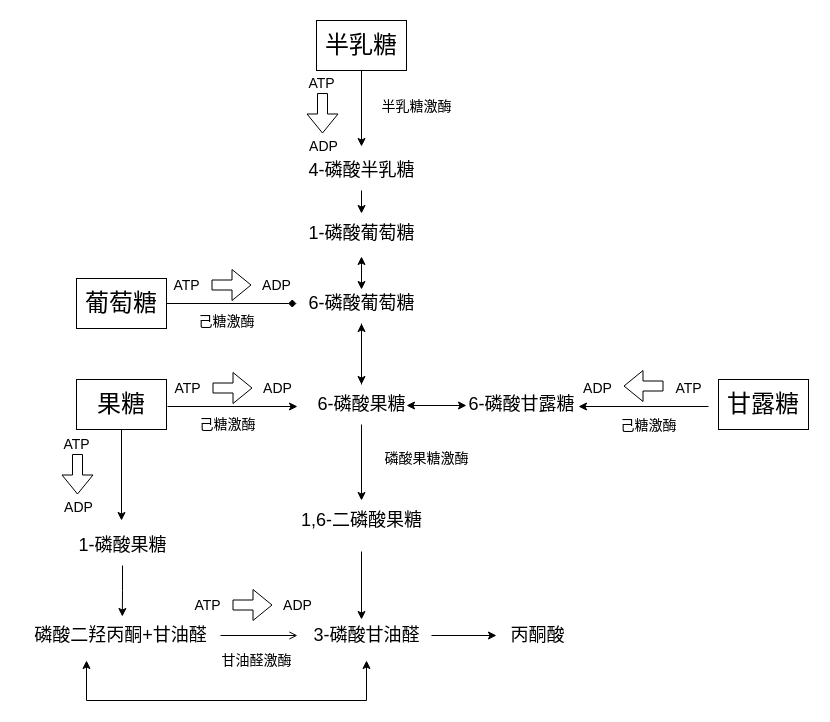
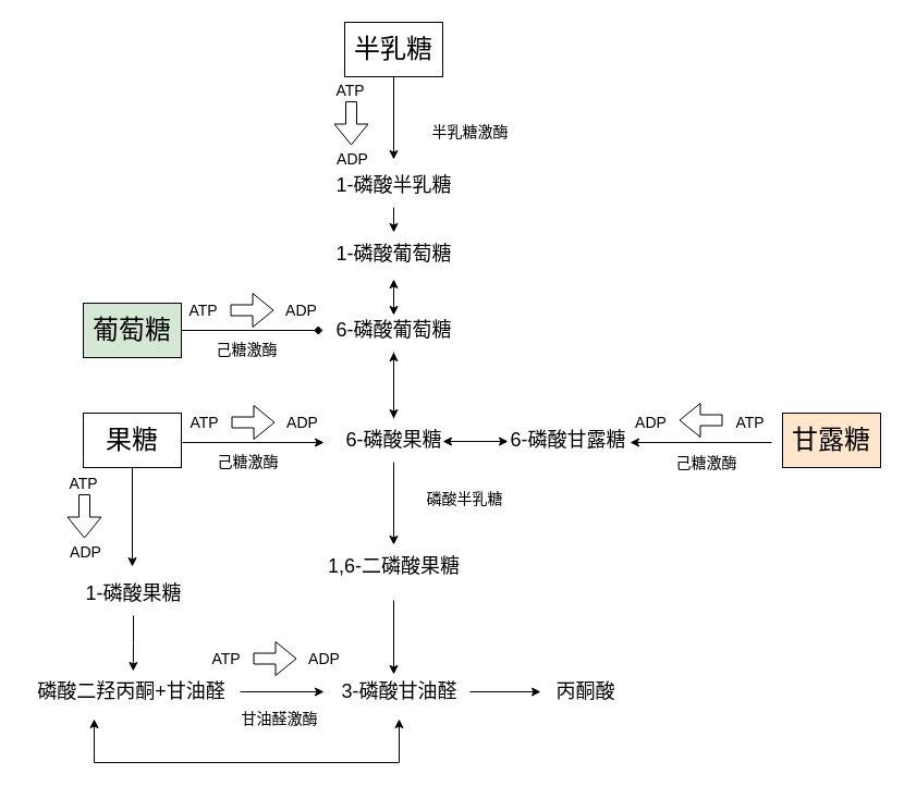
  <mxCell id="0" />
  <mxCell id="1" parent="0" />
  <mxCell id="2" style="edgeStyle=orthogonalEdgeStyle;rounded=0;orthogonalLoop=1;jettySize=auto;html=1;exitX=1;exitY=0.5;exitDx=0;exitDy=0;endArrow=diamond;" edge="1" parent="1" source="3" target="7"><mxGeometry relative="1" as="geometry"><mxPoint x="236" y="303" as="targetPoint" /></mxGeometry></mxCell>
- <mxCell id="3" value="&lt;font style=&quot;font-size: 24px;&quot;&gt;葡萄糖&lt;/font&gt;" style="rounded=0;whiteSpace=wrap;html=1;" vertex="1" parent="1"><mxGeometry x="76" y="278" width="90" height="50" as="geometry" /></mxCell>
+ <mxCell id="3" value="&lt;font style=&quot;font-size: 24px;&quot;&gt;葡萄糖&lt;/font&gt;" style="rounded=0;whiteSpace=wrap;html=1;fillColor=#d5e8d4;" vertex="1" parent="1"><mxGeometry x="76" y="278" width="90" height="50" as="geometry" /></mxCell>
  <mxCell id="4" style="edgeStyle=orthogonalEdgeStyle;rounded=0;orthogonalLoop=1;jettySize=auto;html=1;entryX=0.491;entryY=-0.125;entryDx=0;entryDy=0;entryPerimeter=0;" edge="1" parent="1" source="5" target="37"><mxGeometry relative="1" as="geometry"><mxPoint x="121" y="488" as="targetPoint" /></mxGeometry></mxCell>
  <mxCell id="5" value="&lt;font style=&quot;font-size: 24px;&quot;&gt;果糖&lt;/font&gt;" style="rounded=0;whiteSpace=wrap;html=1;" vertex="1" parent="1"><mxGeometry x="76" y="379" width="90" height="50" as="geometry" /></mxCell>
  <mxCell id="6" style="edgeStyle=orthogonalEdgeStyle;rounded=0;orthogonalLoop=1;jettySize=auto;html=1;" edge="1" parent="1" source="7" target="19"><mxGeometry relative="1" as="geometry" /></mxCell>
  <mxCell id="7" value="&lt;font style=&quot;font-size: 18px;&quot;&gt;6-磷酸葡萄糖&lt;/font&gt;" style="text;html=1;align=center;verticalAlign=middle;resizable=0;points=[];autosize=1;strokeColor=none;fillColor=none;" vertex="1" parent="1"><mxGeometry x="296" y="283" width="130" height="40" as="geometry" /></mxCell>
  <mxCell id="8" value="&lt;font style=&quot;font-size: 14px;&quot;&gt;ATP&lt;/font&gt;" style="text;html=1;align=center;verticalAlign=middle;resizable=0;points=[];autosize=1;strokeColor=none;fillColor=none;" vertex="1" parent="1"><mxGeometry x="161" y="270" width="50" height="30" as="geometry" /></mxCell>
  <mxCell id="9" value="" style="shape=flexArrow;endArrow=classic;html=1;rounded=0;" edge="1" parent="1"><mxGeometry width="50" height="50" relative="1" as="geometry"><mxPoint x="211" y="284.5" as="sourcePoint" /><mxPoint x="251" y="284.5" as="targetPoint" /></mxGeometry></mxCell>
  <mxCell id="10" value="&lt;font style=&quot;font-size: 14px;&quot;&gt;ADP&lt;/font&gt;" style="text;html=1;align=center;verticalAlign=middle;resizable=0;points=[];autosize=1;strokeColor=none;fillColor=none;" vertex="1" parent="1"><mxGeometry x="251" y="270" width="50" height="30" as="geometry" /></mxCell>
  <mxCell id="11" value="&lt;font style=&quot;font-size: 14px;&quot;&gt;己糖激酶&lt;/font&gt;" style="text;html=1;align=center;verticalAlign=middle;resizable=0;points=[];autosize=1;strokeColor=none;fillColor=none;" vertex="1" parent="1"><mxGeometry x="186" y="306" width="80" height="30" as="geometry" /></mxCell>
  <mxCell id="12" style="edgeStyle=orthogonalEdgeStyle;rounded=0;orthogonalLoop=1;jettySize=auto;html=1;exitX=1;exitY=0.5;exitDx=0;exitDy=0;" edge="1" parent="1"><mxGeometry relative="1" as="geometry"><mxPoint x="297" y="406" as="targetPoint" /><mxPoint x="167" y="406" as="sourcePoint" /></mxGeometry></mxCell>
  <mxCell id="13" value="&lt;font style=&quot;font-size: 14px;&quot;&gt;ATP&lt;/font&gt;" style="text;html=1;align=center;verticalAlign=middle;resizable=0;points=[];autosize=1;strokeColor=none;fillColor=none;" vertex="1" parent="1"><mxGeometry x="162" y="373" width="50" height="30" as="geometry" /></mxCell>
  <mxCell id="14" value="" style="shape=flexArrow;endArrow=classic;html=1;rounded=0;" edge="1" parent="1"><mxGeometry width="50" height="50" relative="1" as="geometry"><mxPoint x="212" y="387.5" as="sourcePoint" /><mxPoint x="252" y="387.5" as="targetPoint" /></mxGeometry></mxCell>
  <mxCell id="15" value="&lt;font style=&quot;font-size: 14px;&quot;&gt;ADP&lt;/font&gt;" style="text;html=1;align=center;verticalAlign=middle;resizable=0;points=[];autosize=1;strokeColor=none;fillColor=none;" vertex="1" parent="1"><mxGeometry x="252" y="373" width="50" height="30" as="geometry" /></mxCell>
  <mxCell id="16" value="&lt;font style=&quot;font-size: 14px;&quot;&gt;己糖激酶&lt;/font&gt;" style="text;html=1;align=center;verticalAlign=middle;resizable=0;points=[];autosize=1;strokeColor=none;fillColor=none;" vertex="1" parent="1"><mxGeometry x="187" y="409" width="80" height="30" as="geometry" /></mxCell>
  <mxCell id="17" style="edgeStyle=orthogonalEdgeStyle;rounded=0;orthogonalLoop=1;jettySize=auto;html=1;" edge="1" parent="1" source="19" target="7"><mxGeometry relative="1" as="geometry" /></mxCell>
  <mxCell id="18" style="edgeStyle=orthogonalEdgeStyle;rounded=0;orthogonalLoop=1;jettySize=auto;html=1;entryX=0.5;entryY=0;entryDx=0;entryDy=0;entryPerimeter=0;" edge="1" parent="1" source="19" target="41"><mxGeometry relative="1" as="geometry"><mxPoint x="361" y="478" as="targetPoint" /></mxGeometry></mxCell>
  <mxCell id="19" value="&lt;font style=&quot;font-size: 18px;&quot;&gt;6-磷酸果糖&lt;/font&gt;" style="text;html=1;align=center;verticalAlign=middle;resizable=0;points=[];autosize=1;strokeColor=none;fillColor=none;" vertex="1" parent="1"><mxGeometry x="306" y="384" width="110" height="40" as="geometry" /></mxCell>
- <mxCell id="20" value="&lt;font style=&quot;font-size: 24px;&quot;&gt;甘露糖&lt;/font&gt;" style="rounded=0;whiteSpace=wrap;html=1;" vertex="1" parent="1"><mxGeometry x="718" y="379" width="90" height="50" as="geometry" /></mxCell>
+ <mxCell id="20" value="&lt;font style=&quot;font-size: 24px;&quot;&gt;甘露糖&lt;/font&gt;" style="rounded=0;whiteSpace=wrap;html=1;fillColor=#ffe6cc;" vertex="1" parent="1"><mxGeometry x="718" y="379" width="90" height="50" as="geometry" /></mxCell>
  <mxCell id="21" style="edgeStyle=orthogonalEdgeStyle;rounded=0;orthogonalLoop=1;jettySize=auto;html=1;exitX=1;exitY=0.5;exitDx=0;exitDy=0;" edge="1" parent="1"><mxGeometry relative="1" as="geometry"><mxPoint x="578" y="406" as="targetPoint" /><mxPoint x="708" y="406" as="sourcePoint" /></mxGeometry></mxCell>
  <mxCell id="22" value="&lt;font style=&quot;font-size: 14px;&quot;&gt;ATP&lt;/font&gt;" style="text;html=1;align=center;verticalAlign=middle;resizable=0;points=[];autosize=1;strokeColor=none;fillColor=none;" vertex="1" parent="1"><mxGeometry x="663" y="373" width="50" height="30" as="geometry" /></mxCell>
  <mxCell id="23" value="" style="shape=flexArrow;endArrow=classic;html=1;rounded=0;" edge="1" parent="1"><mxGeometry width="50" height="50" relative="1" as="geometry"><mxPoint x="663" y="385.5" as="sourcePoint" /><mxPoint x="623" y="385.5" as="targetPoint" /></mxGeometry></mxCell>
  <mxCell id="24" value="&lt;font style=&quot;font-size: 14px;&quot;&gt;ADP&lt;/font&gt;" style="text;html=1;align=center;verticalAlign=middle;resizable=0;points=[];autosize=1;strokeColor=none;fillColor=none;" vertex="1" parent="1"><mxGeometry x="572" y="373" width="50" height="30" as="geometry" /></mxCell>
  <mxCell id="25" value="&lt;font style=&quot;font-size: 14px;&quot;&gt;己糖激酶&lt;/font&gt;" style="text;html=1;align=center;verticalAlign=middle;resizable=0;points=[];autosize=1;strokeColor=none;fillColor=none;" vertex="1" parent="1"><mxGeometry x="608" y="410" width="80" height="30" as="geometry" /></mxCell>
  <mxCell id="26" style="edgeStyle=orthogonalEdgeStyle;rounded=0;orthogonalLoop=1;jettySize=auto;html=1;exitX=0.5;exitY=1;exitDx=0;exitDy=0;entryX=0.5;entryY=-0.1;entryDx=0;entryDy=0;entryPerimeter=0;" edge="1" parent="1" source="27" target="29"><mxGeometry relative="1" as="geometry"><mxPoint x="361" y="130" as="targetPoint" /></mxGeometry></mxCell>
  <mxCell id="27" value="&lt;font style=&quot;font-size: 24px;&quot;&gt;半乳糖&lt;/font&gt;" style="rounded=0;whiteSpace=wrap;html=1;" vertex="1" parent="1"><mxGeometry x="316" y="20" width="90" height="50" as="geometry" /></mxCell>
  <mxCell id="28" value="" style="edgeStyle=orthogonalEdgeStyle;rounded=0;orthogonalLoop=1;jettySize=auto;html=1;" edge="1" parent="1" source="29" target="34"><mxGeometry relative="1" as="geometry" /></mxCell>
- <mxCell id="29" value="&lt;font style=&quot;font-size: 18px;&quot;&gt;4-磷酸半乳糖&lt;/font&gt;" style="text;html=1;align=center;verticalAlign=middle;resizable=0;points=[];autosize=1;strokeColor=none;fillColor=none;" vertex="1" parent="1"><mxGeometry x="296" y="150" width="130" height="40" as="geometry" /></mxCell>
- <mxCell id="30" value="&lt;font style=&quot;font-size: 14px;&quot;&gt;半乳糖激酶&lt;/font&gt;" style="text;html=1;align=center;verticalAlign=middle;resizable=0;points=[];autosize=1;strokeColor=none;fillColor=none;" vertex="1" parent="1"><mxGeometry x="371" y="91" width="90" height="30" as="geometry" /></mxCell>
+ <mxCell id="29" value="&lt;font style=&quot;font-size: 18px;&quot;&gt;1-磷酸半乳糖&lt;/font&gt;" style="text;html=1;align=center;verticalAlign=middle;resizable=0;points=[];autosize=1;strokeColor=none;fillColor=none;" vertex="1" parent="1"><mxGeometry x="296" y="150" width="130" height="40" as="geometry" /></mxCell>
+ <mxCell id="30" value="&lt;font style=&quot;font-size: 14px;&quot;&gt;半乳糖激酶&lt;/font&gt;" style="text;html=1;align=center;verticalAlign=middle;resizable=0;points=[];autosize=1;strokeColor=none;fillColor=none;" vertex="1" parent="1"><mxGeometry x="386" y="106" width="90" height="30" as="geometry" /></mxCell>
  <mxCell id="31" value="&lt;font style=&quot;font-size: 14px;&quot;&gt;ATP&lt;/font&gt;" style="text;html=1;align=center;verticalAlign=middle;resizable=0;points=[];autosize=1;strokeColor=none;fillColor=none;" vertex="1" parent="1"><mxGeometry x="51" y="429" width="50" height="30" as="geometry" /></mxCell>
  <mxCell id="32" value="" style="shape=flexArrow;endArrow=classic;html=1;rounded=0;" edge="1" parent="1"><mxGeometry width="50" height="50" relative="1" as="geometry"><mxPoint x="77" y="453.5" as="sourcePoint" /><mxPoint x="77" y="494" as="targetPoint" /></mxGeometry></mxCell>
  <mxCell id="33" value="&lt;font style=&quot;font-size: 14px;&quot;&gt;ADP&lt;/font&gt;" style="text;html=1;align=center;verticalAlign=middle;resizable=0;points=[];autosize=1;strokeColor=none;fillColor=none;" vertex="1" parent="1"><mxGeometry x="53" y="492" width="50" height="30" as="geometry" /></mxCell>
  <mxCell id="34" value="&lt;font style=&quot;font-size: 18px;&quot;&gt;1-磷酸葡萄糖&lt;/font&gt;" style="text;html=1;align=center;verticalAlign=middle;resizable=0;points=[];autosize=1;strokeColor=none;fillColor=none;" vertex="1" parent="1"><mxGeometry x="296" y="213" width="130" height="40" as="geometry" /></mxCell>
  <mxCell id="35" value="&lt;font style=&quot;font-size: 18px;&quot;&gt;6-磷酸甘露糖&lt;/font&gt;" style="text;html=1;align=center;verticalAlign=middle;resizable=0;points=[];autosize=1;strokeColor=none;fillColor=none;" vertex="1" parent="1"><mxGeometry x="456" y="384" width="130" height="40" as="geometry" /></mxCell>
  <mxCell id="36" value="" style="endArrow=classic;startArrow=classic;html=1;rounded=0;" edge="1" parent="1"><mxGeometry width="50" height="50" relative="1" as="geometry"><mxPoint x="406" y="405" as="sourcePoint" /><mxPoint x="466" y="405" as="targetPoint" /></mxGeometry></mxCell>
  <mxCell id="37" value="&lt;font style=&quot;font-size: 18px;&quot;&gt;1-磷酸果糖&lt;/font&gt;" style="text;html=1;align=center;verticalAlign=middle;resizable=0;points=[];autosize=1;strokeColor=none;fillColor=none;" vertex="1" parent="1"><mxGeometry x="67" y="525" width="110" height="40" as="geometry" /></mxCell>
  <mxCell id="38" value="&lt;span style=&quot;font-size: 18px;&quot;&gt;磷酸二羟丙酮+甘油醛&lt;/span&gt;" style="text;html=1;align=center;verticalAlign=middle;resizable=0;points=[];autosize=1;strokeColor=none;fillColor=none;" vertex="1" parent="1"><mxGeometry x="20" y="615" width="200" height="40" as="geometry" /></mxCell>
  <mxCell id="39" style="edgeStyle=orthogonalEdgeStyle;rounded=0;orthogonalLoop=1;jettySize=auto;html=1;entryX=0.509;entryY=0.025;entryDx=0;entryDy=0;entryPerimeter=0;" edge="1" parent="1" source="37" target="38"><mxGeometry relative="1" as="geometry" /></mxCell>
  <mxCell id="40" style="edgeStyle=orthogonalEdgeStyle;rounded=0;orthogonalLoop=1;jettySize=auto;html=1;" edge="1" parent="1"><mxGeometry relative="1" as="geometry"><mxPoint x="361" y="619" as="targetPoint" /><mxPoint x="361" y="551" as="sourcePoint" /></mxGeometry></mxCell>
  <mxCell id="41" value="&lt;font style=&quot;font-size: 18px;&quot;&gt;1,6-二磷酸果糖&lt;/font&gt;" style="text;html=1;align=center;verticalAlign=middle;resizable=0;points=[];autosize=1;strokeColor=none;fillColor=none;" vertex="1" parent="1"><mxGeometry x="291" y="500" width="140" height="40" as="geometry" /></mxCell>
  <mxCell id="42" style="edgeStyle=orthogonalEdgeStyle;rounded=0;orthogonalLoop=1;jettySize=auto;html=1;" edge="1" parent="1" source="43"><mxGeometry relative="1" as="geometry"><mxPoint x="496" y="635" as="targetPoint" /></mxGeometry></mxCell>
  <mxCell id="43" value="&lt;font style=&quot;font-size: 18px;&quot;&gt;3-磷酸甘油醛&lt;/font&gt;" style="text;html=1;align=center;verticalAlign=middle;resizable=0;points=[];autosize=1;strokeColor=none;fillColor=none;" vertex="1" parent="1"><mxGeometry x="301" y="615" width="130" height="40" as="geometry" /></mxCell>
- <mxCell id="44" style="edgeStyle=orthogonalEdgeStyle;rounded=0;orthogonalLoop=1;jettySize=auto;html=1;entryX=-0.031;entryY=0.5;entryDx=0;entryDy=0;entryPerimeter=0;endArrow=open;" edge="1" parent="1" source="38" target="43"><mxGeometry relative="1" as="geometry" /></mxCell>
+ <mxCell id="44" style="edgeStyle=orthogonalEdgeStyle;rounded=0;orthogonalLoop=1;jettySize=auto;html=1;entryX=-0.031;entryY=0.5;entryDx=0;entryDy=0;entryPerimeter=0;" edge="1" parent="1" source="38" target="43"><mxGeometry relative="1" as="geometry" /></mxCell>
  <mxCell id="45" value="&lt;font style=&quot;font-size: 14px;&quot;&gt;ATP&lt;/font&gt;" style="text;html=1;align=center;verticalAlign=middle;resizable=0;points=[];autosize=1;strokeColor=none;fillColor=none;" vertex="1" parent="1"><mxGeometry x="182" y="590" width="50" height="30" as="geometry" /></mxCell>
  <mxCell id="46" value="" style="shape=flexArrow;endArrow=classic;html=1;rounded=0;" edge="1" parent="1"><mxGeometry width="50" height="50" relative="1" as="geometry"><mxPoint x="232" y="604.5" as="sourcePoint" /><mxPoint x="272" y="604.5" as="targetPoint" /></mxGeometry></mxCell>
  <mxCell id="47" value="&lt;font style=&quot;font-size: 14px;&quot;&gt;ADP&lt;/font&gt;" style="text;html=1;align=center;verticalAlign=middle;resizable=0;points=[];autosize=1;strokeColor=none;fillColor=none;" vertex="1" parent="1"><mxGeometry x="272" y="590" width="50" height="30" as="geometry" /></mxCell>
  <mxCell id="48" value="&lt;font style=&quot;font-size: 14px;&quot;&gt;甘油醛激酶&lt;/font&gt;" style="text;html=1;align=center;verticalAlign=middle;resizable=0;points=[];autosize=1;strokeColor=none;fillColor=none;" vertex="1" parent="1"><mxGeometry x="211" y="645" width="90" height="30" as="geometry" /></mxCell>
  <mxCell id="49" value="&lt;font style=&quot;font-size: 14px;&quot;&gt;ATP&lt;/font&gt;" style="text;html=1;align=center;verticalAlign=middle;resizable=0;points=[];autosize=1;strokeColor=none;fillColor=none;" vertex="1" parent="1"><mxGeometry x="296" y="68" width="50" height="30" as="geometry" /></mxCell>
  <mxCell id="50" value="" style="shape=flexArrow;endArrow=classic;html=1;rounded=0;" edge="1" parent="1"><mxGeometry width="50" height="50" relative="1" as="geometry"><mxPoint x="322" y="92.5" as="sourcePoint" /><mxPoint x="322" y="133" as="targetPoint" /></mxGeometry></mxCell>
  <mxCell id="51" value="&lt;font style=&quot;font-size: 14px;&quot;&gt;ADP&lt;/font&gt;" style="text;html=1;align=center;verticalAlign=middle;resizable=0;points=[];autosize=1;strokeColor=none;fillColor=none;" vertex="1" parent="1"><mxGeometry x="298" y="131" width="50" height="30" as="geometry" /></mxCell>
  <mxCell id="52" value="" style="endArrow=classic;startArrow=classic;html=1;rounded=0;" edge="1" parent="1"><mxGeometry width="50" height="50" relative="1" as="geometry"><mxPoint x="361" y="289" as="sourcePoint" /><mxPoint x="361" y="256" as="targetPoint" /></mxGeometry></mxCell>
- <mxCell id="53" value="&lt;font style=&quot;font-size: 14px;&quot;&gt;磷酸果糖激酶&lt;/font&gt;" style="text;html=1;align=center;verticalAlign=middle;resizable=0;points=[];autosize=1;strokeColor=none;fillColor=none;" vertex="1" parent="1"><mxGeometry x="371" y="443" width="110" height="30" as="geometry" /></mxCell>
+ <mxCell id="53" value="&lt;font style=&quot;font-size: 14px;&quot;&gt;磷酸半乳糖&lt;/font&gt;" style="text;html=1;align=center;verticalAlign=middle;resizable=0;points=[];autosize=1;strokeColor=none;fillColor=none;" vertex="1" parent="1"><mxGeometry x="371" y="443" width="110" height="30" as="geometry" /></mxCell>
  <mxCell id="54" value="" style="endArrow=classic;startArrow=classic;html=1;rounded=0;exitX=0.5;exitY=1.125;exitDx=0;exitDy=0;exitPerimeter=0;" edge="1" parent="1" source="43"><mxGeometry width="50" height="50" relative="1" as="geometry"><mxPoint x="147" y="720" as="sourcePoint" /><mxPoint x="86" y="660" as="targetPoint" /><Array as="points"><mxPoint x="366" y="700" /><mxPoint x="86" y="700" /></Array></mxGeometry></mxCell>
  <mxCell id="55" value="&lt;font style=&quot;font-size: 18px;&quot;&gt;丙酮酸&lt;/font&gt;" style="text;html=1;align=center;verticalAlign=middle;resizable=0;points=[];autosize=1;strokeColor=none;fillColor=none;" vertex="1" parent="1"><mxGeometry x="497" y="615" width="80" height="40" as="geometry" /></mxCell>
